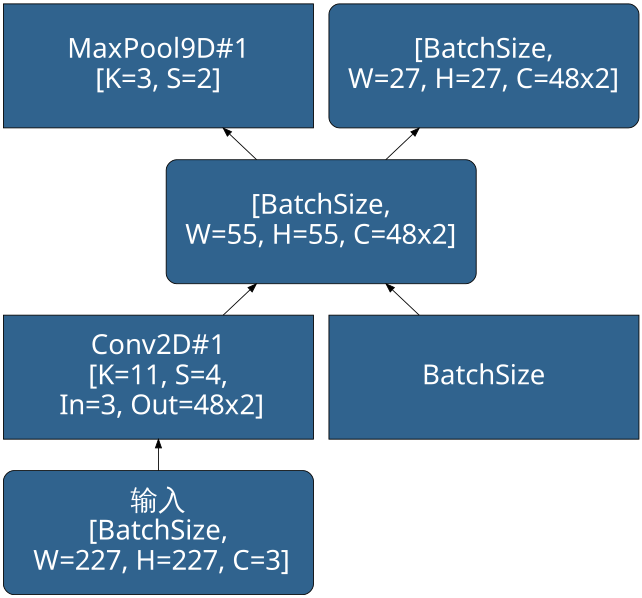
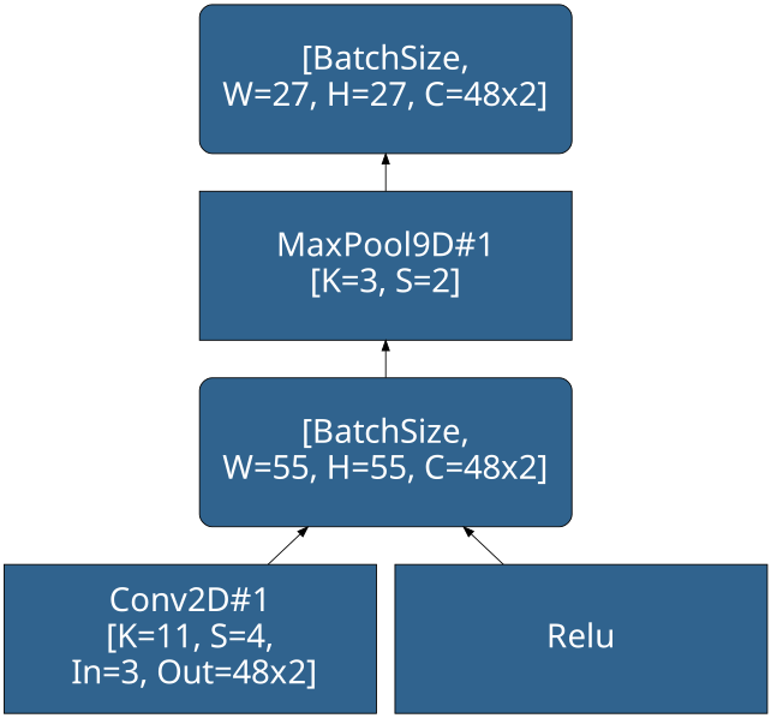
  digraph {
    rankdir=BT
    node [color=Black fillcolor="#30638e" fontcolor=White fontname=SimHei fontsize=32 shape=Mrecord style=filled]
-   n1 [height=2 label="输入\n[BatchSize,\n W=227, H=227, C=3]" width=5]
    n2 [height=2 label="Conv2D#1\n[K=11, S=4,\n In=3, Out=48x2]" shape=box width=5]
    n3 [height=2 label="[BatchSize,\nW=55, H=55, C=48x2]" width=5]
-   n4 [height=2 label=BatchSize shape=box width=5]
+   n4 [height=2 label=Relu shape=box width=5]
    n5 [height=2 label="MaxPool9D#1\n[K=3, S=2]" shape=box width=5]
    n6 [height=2 label="[BatchSize,\nW=27, H=27, C=48x2]" width=5]
-   n1 -> n2
    n2 -> n3
    n3 -> n5
    n4 -> n3
-   n3 -> n6
+   n5 -> n6
  }
